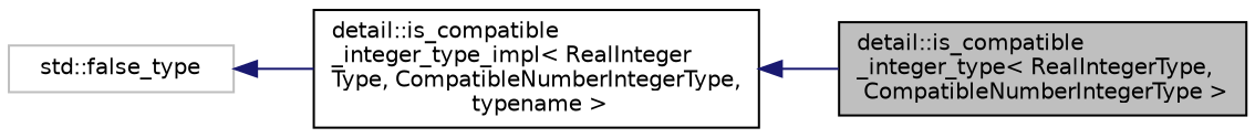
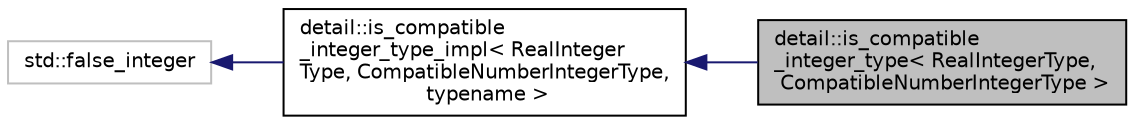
  digraph {
    rankdir=LR
    node [color=black fillcolor=white fontname=Helvetica fontsize=10 shape=record style=filled]
    edge [color=midnightblue dir=back fontname=Helvetica fontsize=10 labelfontname=Helvetica labelfontsize=10 style=solid]
    n1 [fillcolor=grey75 fontcolor=black height=0.2 label="detail::is_compatible\l_integer_type\< RealIntegerType,\l CompatibleNumberIntegerType \>" width=0.4]
    n2 [height=0.2 label="detail::is_compatible\l_integer_type_impl\< RealInteger\lType, CompatibleNumberIntegerType,\l typename \>" width=0.4]
-   n3 [color=grey75 height=0.2 label="std::false_type" width=0.4]
+   n3 [color=grey75 height=0.2 label="std::false_integer" width=0.4]
    n2 -> n1
    n3 -> n2
  }
